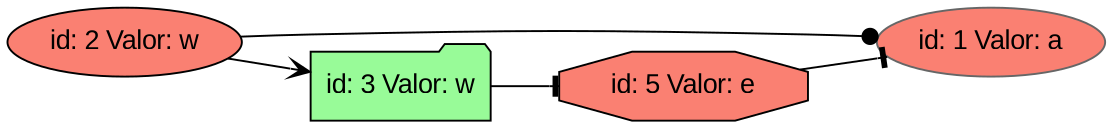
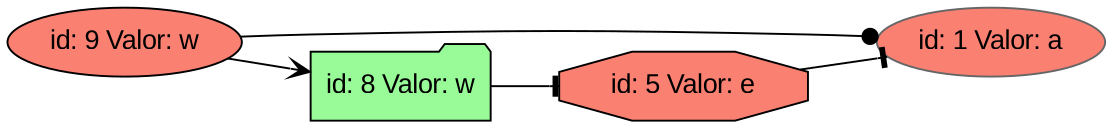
  digraph {
    fontname="Liberation Sans"
    rankdir=LR
    node [color=black fillcolor=salmon fontname="Liberation Sans" shape=ellipse style=filled]
    edge [arrowhead=tee fontname="Liberation Sans"]
    n1 [color=gray40 label="id: 1 Valor: a"]
-   n2 [label="id: 2 Valor: w"]
-   n3 [fillcolor=palegreen label="id: 3 Valor: w" shape=folder]
+   n2 [label="id: 9 Valor: w"]
+   n3 [fillcolor=palegreen label="id: 8 Valor: w" shape=folder]
    n4 [label="id: 5 Valor: e" shape=octagon]
    n2 -> n1 [arrowhead=dot]
    n2 -> n3 [arrowhead=vee]
    n3 -> n4
    n4 -> n1
  }
